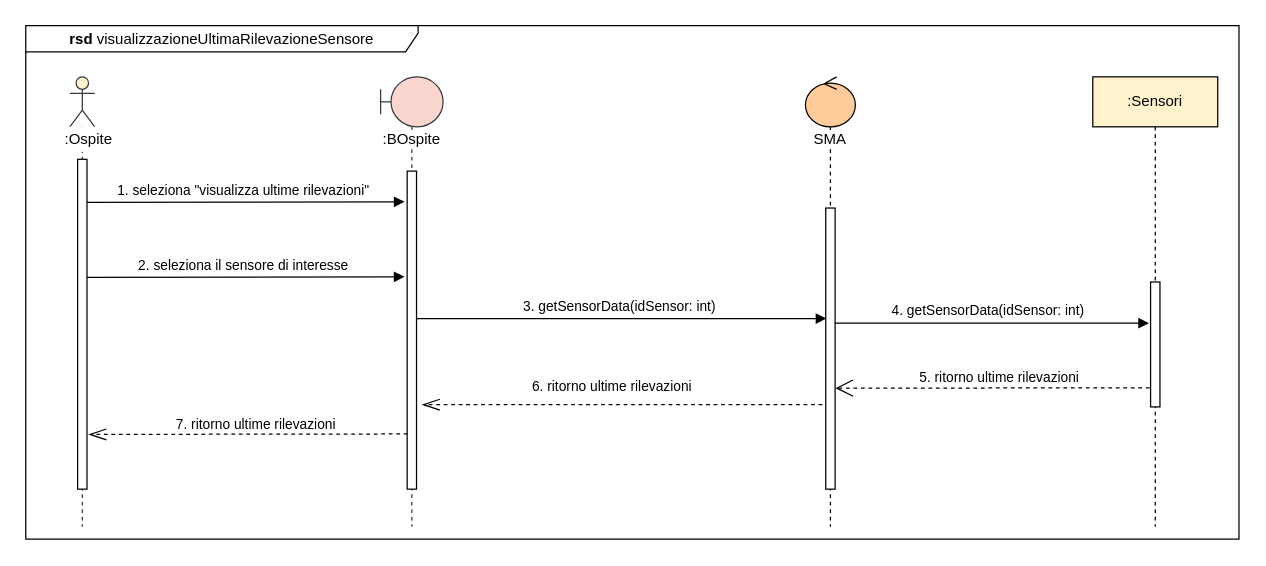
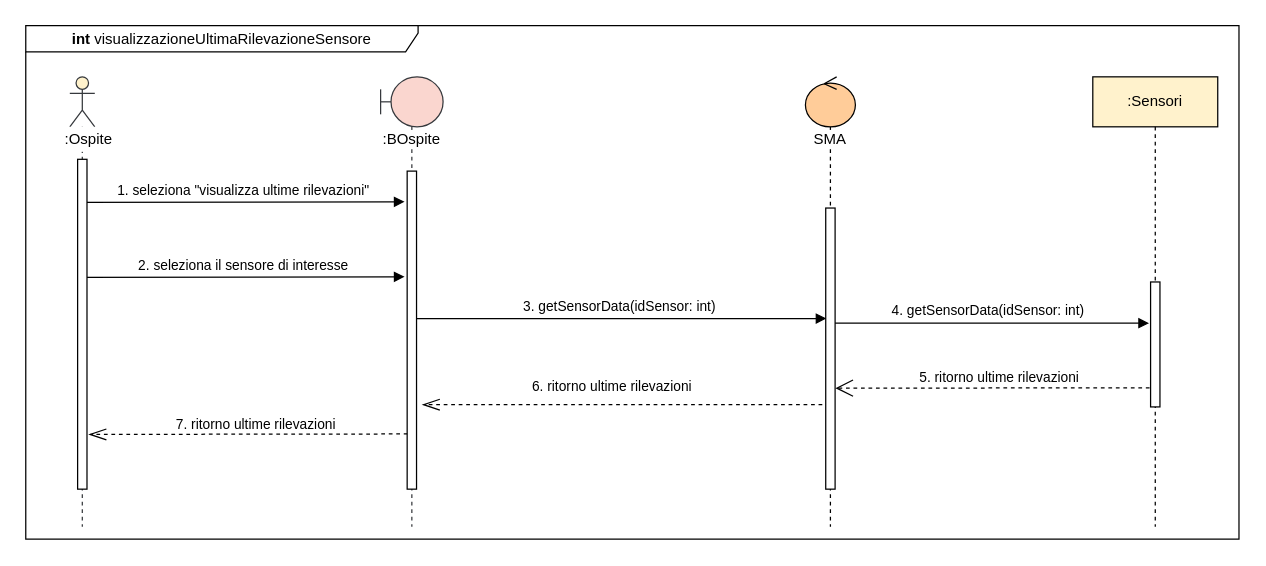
  <mxCell id="0" />
  <mxCell id="1" parent="0" />
  <mxCell id="2" value="1. seleziona &quot;visualizza ultime rilevazioni&quot;" style="html=1;verticalAlign=bottom;startArrow=none;endArrow=block;startSize=8;startFill=0;entryX=-0.276;entryY=0.609;entryDx=0;entryDy=0;entryPerimeter=0;" parent="1" edge="1"><mxGeometry x="0.003" relative="1" as="geometry"><mxPoint x="64" y="161.46" as="sourcePoint" /><mxPoint x="323.18" y="161.001" as="targetPoint" /><mxPoint as="offset" /></mxGeometry></mxCell>
  <mxCell id="3" value="2. seleziona il sensore di interesse" style="html=1;verticalAlign=bottom;startArrow=none;endArrow=block;startSize=8;startFill=0;entryX=-0.276;entryY=0.609;entryDx=0;entryDy=0;entryPerimeter=0;" parent="1" edge="1"><mxGeometry x="0.003" relative="1" as="geometry"><mxPoint x="64" y="221.46" as="sourcePoint" /><mxPoint x="323.18" y="221.001" as="targetPoint" /><mxPoint as="offset" /></mxGeometry></mxCell>
  <mxCell id="4" value="3. getSensorData(idSensor: int)" style="html=1;verticalAlign=bottom;startArrow=none;endArrow=block;startSize=8;startFill=0;entryX=0.076;entryY=0.747;entryDx=0;entryDy=0;entryPerimeter=0;" parent="1" edge="1"><mxGeometry relative="1" as="geometry"><mxPoint x="328.5" y="254.425" as="sourcePoint" /><mxPoint x="660.82" y="254.425" as="targetPoint" /></mxGeometry></mxCell>
  <mxCell id="5" value="" style="endArrow=openThin;dashed=1;endFill=0;endSize=12;html=1;entryX=1.606;entryY=0.862;entryDx=0;entryDy=0;entryPerimeter=0;" parent="1" edge="1"><mxGeometry width="160" relative="1" as="geometry"><mxPoint x="663.5" y="323.352" as="sourcePoint" /><mxPoint x="337.295" y="323.352" as="targetPoint" /><Array as="points" /></mxGeometry></mxCell>
  <mxCell id="6" value="&lt;span style=&quot;font-size: 11px&quot;&gt;6. ritorno ultime rilevazioni&lt;/span&gt;" style="text;html=1;align=center;verticalAlign=middle;resizable=0;points=[];autosize=1;" parent="1" vertex="1"><mxGeometry x="419" y="299.18" width="140" height="20" as="geometry" /></mxCell>
  <mxCell id="7" value="" style="endArrow=openThin;dashed=1;endFill=0;endSize=12;html=1;exitX=0.037;exitY=0.92;exitDx=0;exitDy=0;exitPerimeter=0;" parent="1" edge="1"><mxGeometry width="160" relative="1" as="geometry"><mxPoint x="325.527" y="346.816" as="sourcePoint" /><mxPoint x="70.415" y="347.18" as="targetPoint" /><Array as="points" /></mxGeometry></mxCell>
  <mxCell id="8" value="&lt;span style=&quot;font-size: 11px&quot;&gt;7. ritorno ultime rilevazioni&lt;/span&gt;" style="text;html=1;align=center;verticalAlign=middle;resizable=0;points=[];autosize=1;" parent="1" vertex="1"><mxGeometry x="134.07" y="329.18" width="140" height="20" as="geometry" /></mxCell>
  <mxCell id="9" value="" style="shape=umlLifeline;participant=umlActor;perimeter=lifelinePerimeter;whiteSpace=wrap;html=1;container=1;collapsible=0;recursiveResize=0;verticalAlign=top;spacingTop=36;outlineConnect=0;strokeColor=#36393d;fillColor=#FFF2CC;" parent="1" vertex="1"><mxGeometry x="55.25" y="61" width="20" height="360" as="geometry" /></mxCell>
  <mxCell id="10" value="" style="html=1;points=[];perimeter=orthogonalPerimeter;fillColor=#ffffff;" parent="9" vertex="1"><mxGeometry x="6.25" y="66" width="7.5" height="264" as="geometry" /></mxCell>
  <mxCell id="11" value=":Ospite" style="text;html=1;strokeColor=none;align=center;verticalAlign=middle;whiteSpace=wrap;rounded=0;fillColor=#ffffff;" parent="1" vertex="1"><mxGeometry x="34" y="101" width="72.5" height="20" as="geometry" /></mxCell>
  <mxCell id="12" value=":Sensori" style="shape=umlLifeline;perimeter=lifelinePerimeter;whiteSpace=wrap;html=1;container=1;collapsible=0;recursiveResize=0;outlineConnect=0;fillColor=#FFF2CC;" parent="1" vertex="1"><mxGeometry x="874" y="61" width="100" height="360" as="geometry" /></mxCell>
  <mxCell id="13" value="4. getSensorData(idSensor: int)" style="html=1;verticalAlign=bottom;startArrow=none;endArrow=block;startSize=8;startFill=0;" parent="12" edge="1"><mxGeometry x="-0.004" y="1" relative="1" as="geometry"><mxPoint x="-210.676" y="197.18" as="sourcePoint" /><mxPoint x="45" y="197.18" as="targetPoint" /><mxPoint as="offset" /></mxGeometry></mxCell>
  <mxCell id="14" value="" style="html=1;points=[];perimeter=orthogonalPerimeter;fillColor=#ffffff;" parent="12" vertex="1"><mxGeometry x="46.25" y="164.18" width="7.5" height="100" as="geometry" /></mxCell>
  <mxCell id="15" value="" style="endArrow=open;dashed=1;endFill=0;endSize=12;html=1;exitX=-0.107;exitY=0.847;exitDx=0;exitDy=0;exitPerimeter=0;" parent="12" source="14" edge="1"><mxGeometry width="160" relative="1" as="geometry"><mxPoint x="208.997" y="243.98" as="sourcePoint" /><mxPoint x="-206" y="249.18" as="targetPoint" /></mxGeometry></mxCell>
  <mxCell id="16" value="&lt;span style=&quot;background-color: rgb(255 , 255 , 255)&quot;&gt;:BOspite&lt;/span&gt;" style="shape=umlLifeline;participant=umlBoundary;perimeter=lifelinePerimeter;whiteSpace=wrap;html=1;container=1;collapsible=0;recursiveResize=0;verticalAlign=top;spacingTop=36;outlineConnect=0;strokeColor=#36393d;fillColor=#FAD6CF;size=40;" parent="1" vertex="1"><mxGeometry x="304" y="61" width="50" height="360" as="geometry" /></mxCell>
  <mxCell id="17" value="" style="html=1;points=[];perimeter=orthogonalPerimeter;fillColor=#ffffff;" parent="16" vertex="1"><mxGeometry x="21.25" y="75.45" width="7.5" height="254.55" as="geometry" /></mxCell>
  <mxCell id="18" value="&lt;span style=&quot;background-color: rgb(255 , 255 , 255)&quot;&gt;SMA&lt;/span&gt;" style="shape=umlLifeline;participant=umlControl;perimeter=lifelinePerimeter;whiteSpace=wrap;html=1;container=1;collapsible=0;recursiveResize=0;verticalAlign=top;spacingTop=36;outlineConnect=0;fillColor=#FFCC99;" parent="1" vertex="1"><mxGeometry x="644" y="61" width="40" height="360" as="geometry" /></mxCell>
  <mxCell id="19" value="" style="html=1;points=[];perimeter=orthogonalPerimeter;fillColor=#ffffff;" parent="18" vertex="1"><mxGeometry x="16.25" y="105" width="7.5" height="225" as="geometry" /></mxCell>
  <mxCell id="20" value="&lt;font style=&quot;font-size: 11px&quot;&gt;5. ritorno ultime rilevazioni&lt;/font&gt;" style="text;html=1;align=center;verticalAlign=middle;resizable=0;points=[];autosize=1;" parent="1" vertex="1"><mxGeometry x="729" y="292.18" width="140" height="20" as="geometry" /></mxCell>
- <mxCell id="21" value="&lt;b&gt;rsd &lt;/b&gt;visualizzazioneUltimaRilevazioneSensore" style="shape=umlFrame;whiteSpace=wrap;html=1;width=314;height=21;" parent="1" vertex="1"><mxGeometry x="20" y="20" width="971" height="411" as="geometry" /></mxCell>
+ <mxCell id="21" value="&lt;b&gt;int &lt;/b&gt;visualizzazioneUltimaRilevazioneSensore" style="shape=umlFrame;whiteSpace=wrap;html=1;width=314;height=21;" parent="1" vertex="1"><mxGeometry x="20" y="20" width="971" height="411" as="geometry" /></mxCell>
